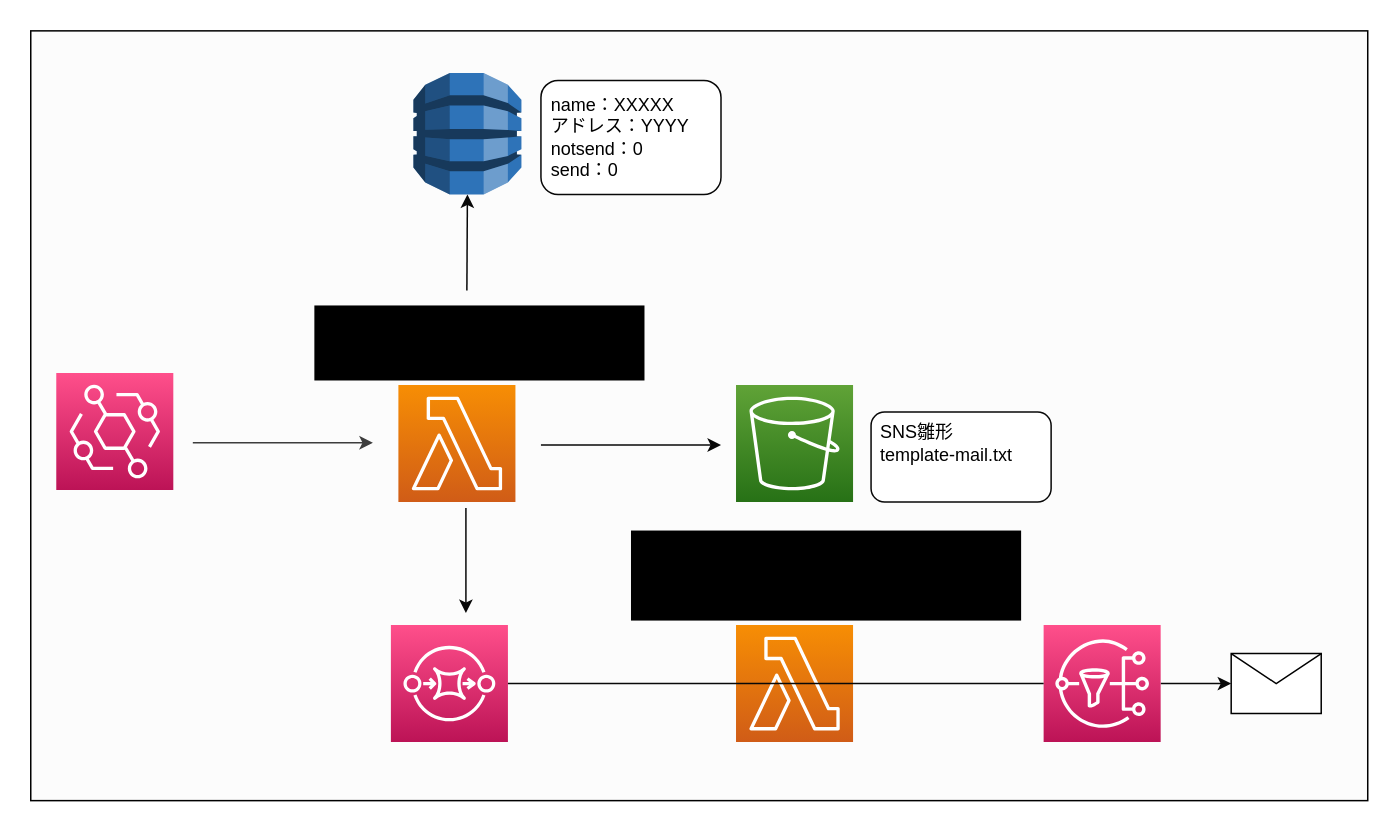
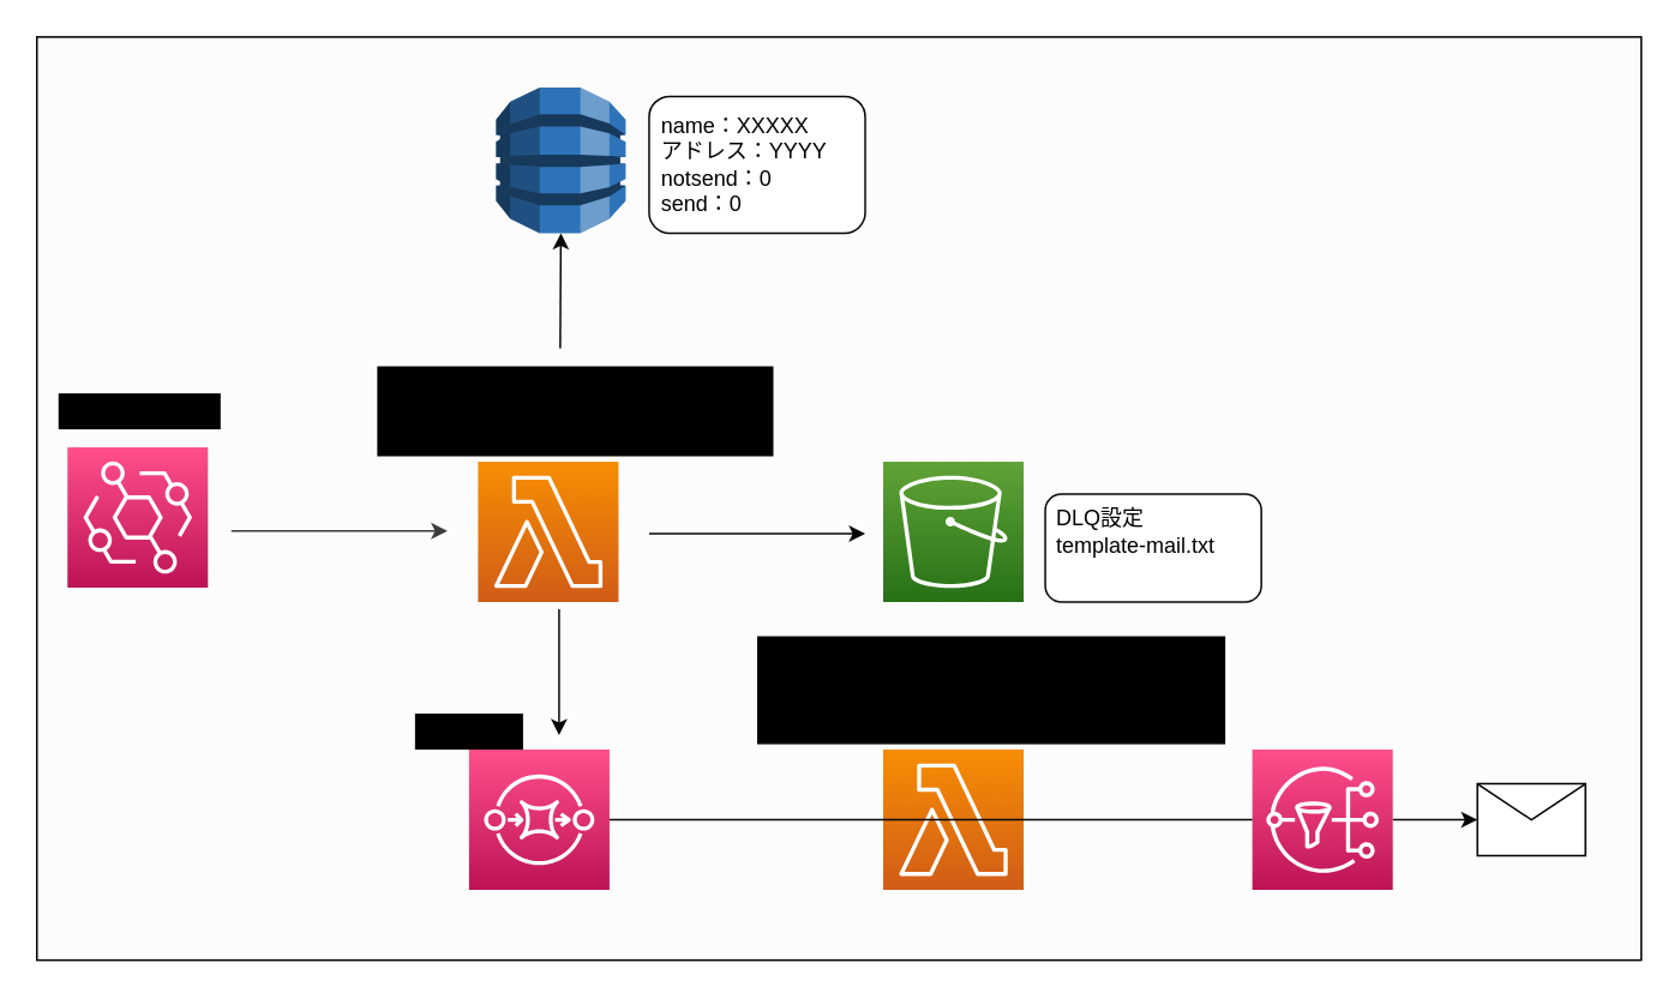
  <mxCell id="0" />
  <mxCell id="1" parent="0" />
  <mxCell id="2" value="" style="rounded=0;whiteSpace=wrap;html=1;fillColor=#FCFCFC;" vertex="1" parent="1"><mxGeometry x="20" y="20" width="891" height="513" as="geometry" /></mxCell>
  <mxCell id="3" value="" style="outlineConnect=0;dashed=0;verticalLabelPosition=bottom;verticalAlign=top;align=center;html=1;shape=mxgraph.aws3.dynamo_db;fillColor=#2E73B8;gradientColor=none;" parent="1" vertex="1"><mxGeometry x="275" y="48" width="72" height="81" as="geometry" /></mxCell>
  <mxCell id="4" value="" style="sketch=0;points=[[0,0,0],[0.25,0,0],[0.5,0,0],[0.75,0,0],[1,0,0],[0,1,0],[0.25,1,0],[0.5,1,0],[0.75,1,0],[1,1,0],[0,0.25,0],[0,0.5,0],[0,0.75,0],[1,0.25,0],[1,0.5,0],[1,0.75,0]];outlineConnect=0;fontColor=#232F3E;gradientColor=#60A337;gradientDirection=north;fillColor=#277116;strokeColor=#ffffff;dashed=0;verticalLabelPosition=bottom;verticalAlign=top;align=center;html=1;fontSize=12;fontStyle=0;aspect=fixed;shape=mxgraph.aws4.resourceIcon;resIcon=mxgraph.aws4.s3;" parent="1" vertex="1"><mxGeometry x="490" y="256" width="78" height="78" as="geometry" /></mxCell>
  <mxCell id="5" value="" style="rounded=1;whiteSpace=wrap;html=1;strokeColor=#080808;" parent="1" vertex="1"><mxGeometry x="580" y="274" width="120" height="60" as="geometry" /></mxCell>
- <mxCell id="6" value="&lt;div style=&quot;text-align: left&quot;&gt;&lt;span&gt;SNS雛形&lt;/span&gt;&lt;/div&gt;&lt;div style=&quot;text-align: left&quot;&gt;&lt;span&gt;template-mail.txt&lt;/span&gt;&lt;/div&gt;" style="text;html=1;resizable=0;autosize=1;align=center;verticalAlign=middle;points=[];fillColor=none;strokeColor=none;rounded=0;" parent="1" vertex="1"><mxGeometry x="580" y="280" width="100" height="30" as="geometry" /></mxCell>
+ <mxCell id="6" value="&lt;div style=&quot;text-align: left&quot;&gt;&lt;span&gt;DLQ設定&lt;/span&gt;&lt;/div&gt;&lt;div style=&quot;text-align: left&quot;&gt;&lt;span&gt;template-mail.txt&lt;/span&gt;&lt;/div&gt;" style="text;html=1;resizable=0;autosize=1;align=center;verticalAlign=middle;points=[];fillColor=none;strokeColor=none;rounded=0;" parent="1" vertex="1"><mxGeometry x="580" y="280" width="100" height="30" as="geometry" /></mxCell>
  <mxCell id="7" value="" style="sketch=0;points=[[0,0,0],[0.25,0,0],[0.5,0,0],[0.75,0,0],[1,0,0],[0,1,0],[0.25,1,0],[0.5,1,0],[0.75,1,0],[1,1,0],[0,0.25,0],[0,0.5,0],[0,0.75,0],[1,0.25,0],[1,0.5,0],[1,0.75,0]];outlineConnect=0;fontColor=#232F3E;gradientColor=#F78E04;gradientDirection=north;fillColor=#D05C17;strokeColor=#ffffff;dashed=0;verticalLabelPosition=bottom;verticalAlign=top;align=center;html=1;fontSize=12;fontStyle=0;aspect=fixed;shape=mxgraph.aws4.resourceIcon;resIcon=mxgraph.aws4.lambda;" parent="1" vertex="1"><mxGeometry x="265" y="256" width="78" height="78" as="geometry" /></mxCell>
  <mxCell id="8" value="" style="sketch=0;points=[[0,0,0],[0.25,0,0],[0.5,0,0],[0.75,0,0],[1,0,0],[0,1,0],[0.25,1,0],[0.5,1,0],[0.75,1,0],[1,1,0],[0,0.25,0],[0,0.5,0],[0,0.75,0],[1,0.25,0],[1,0.5,0],[1,0.75,0]];outlineConnect=0;fontColor=#232F3E;gradientColor=#FF4F8B;gradientDirection=north;fillColor=#BC1356;strokeColor=#ffffff;dashed=0;verticalLabelPosition=bottom;verticalAlign=top;align=center;html=1;fontSize=12;fontStyle=0;aspect=fixed;shape=mxgraph.aws4.resourceIcon;resIcon=mxgraph.aws4.sqs;" parent="1" vertex="1"><mxGeometry x="260" y="416" width="78" height="78" as="geometry" /></mxCell>
  <mxCell id="9" value="EventBridge から トリガーされると、&lt;br&gt;DynamoDB のアドレステーブルを見て &lt;br&gt;notsend が 0 の場合、SQS を発行" style="text;html=1;resizable=0;autosize=1;align=left;verticalAlign=middle;points=[];fillColor=#000000;strokeColor=none;rounded=0;" parent="1" vertex="1"><mxGeometry x="209" y="203" width="220" height="50" as="geometry" /></mxCell>
  <mxCell id="10" value="" style="endArrow=classic;html=1;fillColor=#000000;strokeColor=#080808;" parent="1" edge="1"><mxGeometry width="50" height="50" relative="1" as="geometry"><mxPoint x="360" y="296" as="sourcePoint" /><mxPoint x="480" y="296" as="targetPoint" /></mxGeometry></mxCell>
  <mxCell id="11" value="" style="shape=message;html=1;whiteSpace=wrap;html=1;outlineConnect=0;" parent="1" vertex="1"><mxGeometry x="820" y="435" width="60" height="40" as="geometry" /></mxCell>
  <mxCell id="12" value="" style="endArrow=classic;html=1;fillColor=#000000;strokeColor=#080808;" parent="1" edge="1"><mxGeometry width="50" height="50" relative="1" as="geometry"><mxPoint x="310" y="338" as="sourcePoint" /><mxPoint x="310" y="408" as="targetPoint" /></mxGeometry></mxCell>
  <mxCell id="13" value="" style="endArrow=classic;html=1;exitX=1;exitY=0.5;exitDx=0;exitDy=0;exitPerimeter=0;entryX=0;entryY=0.5;entryDx=0;entryDy=0;fillColor=#000000;strokeColor=#080808;startArrow=none;" parent="1" source="23" target="11" edge="1"><mxGeometry width="50" height="50" relative="1" as="geometry"><mxPoint x="320" y="348" as="sourcePoint" /><mxPoint x="320" y="418" as="targetPoint" /></mxGeometry></mxCell>
  <mxCell id="14" value="" style="sketch=0;points=[[0,0,0],[0.25,0,0],[0.5,0,0],[0.75,0,0],[1,0,0],[0,1,0],[0.25,1,0],[0.5,1,0],[0.75,1,0],[1,1,0],[0,0.25,0],[0,0.5,0],[0,0.75,0],[1,0.25,0],[1,0.5,0],[1,0.75,0]];outlineConnect=0;fontColor=#232F3E;gradientColor=#FF4F8B;gradientDirection=north;fillColor=#BC1356;strokeColor=#ffffff;dashed=0;verticalLabelPosition=bottom;verticalAlign=top;align=center;html=1;fontSize=12;fontStyle=0;aspect=fixed;shape=mxgraph.aws4.resourceIcon;resIcon=mxgraph.aws4.eventbridge;" vertex="1" parent="1"><mxGeometry x="37" y="248" width="78" height="78" as="geometry" /></mxCell>
  <mxCell id="15" value="" style="endArrow=classic;html=1;fillColor=#000000;strokeColor=#3D3D3D;" edge="1" parent="1"><mxGeometry width="50" height="50" relative="1" as="geometry"><mxPoint x="128" y="294.5" as="sourcePoint" /><mxPoint x="248" y="294.5" as="targetPoint" /></mxGeometry></mxCell>
  <mxCell id="16" value="" style="endArrow=classic;html=1;entryX=0.5;entryY=1;entryDx=0;entryDy=0;entryPerimeter=0;exitX=0.462;exitY=-0.2;exitDx=0;exitDy=0;exitPerimeter=0;fillColor=#000000;strokeColor=#080808;" edge="1" parent="1" source="9" target="3"><mxGeometry width="50" height="50" relative="1" as="geometry"><mxPoint x="290" y="208" as="sourcePoint" /><mxPoint x="130" y="48" as="targetPoint" /></mxGeometry></mxCell>
+ <mxCell id="17" value="Cron 10分ごと" style="text;html=1;resizable=0;autosize=1;align=center;verticalAlign=middle;points=[];fillColor=#000000;strokeColor=none;rounded=0;" vertex="1" parent="1"><mxGeometry x="32" y="218" width="90" height="20" as="geometry" /></mxCell>
  <mxCell id="18" value="SQS からトリガーされると、&lt;br&gt;DynamoDB カラムのアドレステーブルを見て&lt;br&gt;send が 0 の場合、SNSメール&lt;br&gt;notsend を 1 に更新" style="text;html=1;resizable=0;autosize=1;align=left;verticalAlign=middle;points=[];fillColor=#000000;strokeColor=none;rounded=0;" vertex="1" parent="1"><mxGeometry x="420" y="353" width="260" height="60" as="geometry" /></mxCell>
+ <mxCell id="19" value="DLQ設定" style="text;html=1;resizable=0;autosize=1;align=center;verticalAlign=middle;points=[];fillColor=#000000;strokeColor=none;rounded=0;" vertex="1" parent="1"><mxGeometry x="230" y="396" width="60" height="20" as="geometry" /></mxCell>
  <mxCell id="20" value="" style="rounded=1;whiteSpace=wrap;html=1;strokeColor=#080808;" vertex="1" parent="1"><mxGeometry x="360" y="53" width="120" height="76" as="geometry" /></mxCell>
  <mxCell id="21" value="name：XXXXX&lt;br&gt;アドレス：YYYY&lt;br&gt;notsend：0&lt;br&gt;send：0" style="text;html=1;resizable=0;autosize=1;align=left;verticalAlign=middle;points=[];fillColor=none;strokeColor=none;rounded=0;" vertex="1" parent="1"><mxGeometry x="365" y="61" width="110" height="60" as="geometry" /></mxCell>
  <mxCell id="22" value="" style="sketch=0;points=[[0,0,0],[0.25,0,0],[0.5,0,0],[0.75,0,0],[1,0,0],[0,1,0],[0.25,1,0],[0.5,1,0],[0.75,1,0],[1,1,0],[0,0.25,0],[0,0.5,0],[0,0.75,0],[1,0.25,0],[1,0.5,0],[1,0.75,0]];outlineConnect=0;fontColor=#232F3E;gradientColor=#F78E04;gradientDirection=north;fillColor=#D05C17;strokeColor=#ffffff;dashed=0;verticalLabelPosition=bottom;verticalAlign=top;align=center;html=1;fontSize=12;fontStyle=0;aspect=fixed;shape=mxgraph.aws4.resourceIcon;resIcon=mxgraph.aws4.lambda;" parent="1" vertex="1"><mxGeometry x="490" y="416" width="78" height="78" as="geometry" /></mxCell>
  <mxCell id="23" value="" style="sketch=0;points=[[0,0,0],[0.25,0,0],[0.5,0,0],[0.75,0,0],[1,0,0],[0,1,0],[0.25,1,0],[0.5,1,0],[0.75,1,0],[1,1,0],[0,0.25,0],[0,0.5,0],[0,0.75,0],[1,0.25,0],[1,0.5,0],[1,0.75,0]];outlineConnect=0;fontColor=#232F3E;gradientColor=#FF4F8B;gradientDirection=north;fillColor=#BC1356;strokeColor=#ffffff;dashed=0;verticalLabelPosition=bottom;verticalAlign=top;align=center;html=1;fontSize=12;fontStyle=0;aspect=fixed;shape=mxgraph.aws4.resourceIcon;resIcon=mxgraph.aws4.sns;" parent="1" vertex="1"><mxGeometry x="695" y="416" width="78" height="78" as="geometry" /></mxCell>
  <mxCell id="24" value="" style="endArrow=none;html=1;exitX=1;exitY=0.5;exitDx=0;exitDy=0;exitPerimeter=0;entryX=0;entryY=0.5;entryDx=0;entryDy=0;fillColor=#000000;strokeColor=#080808;" edge="1" parent="1" source="8" target="23"><mxGeometry width="50" height="50" relative="1" as="geometry"><mxPoint x="338" y="455" as="sourcePoint" /><mxPoint x="820" y="455" as="targetPoint" /></mxGeometry></mxCell>
